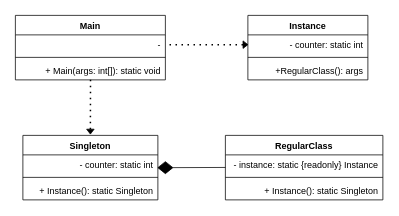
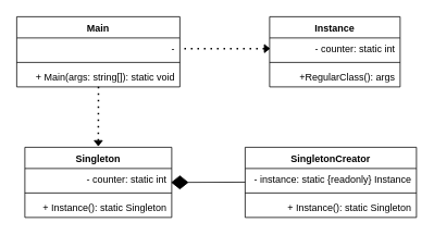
  <mxCell id="0" />
  <mxCell id="1" parent="0" />
  <mxCell id="2" value="Singleton" style="swimlane;fontStyle=1;align=center;verticalAlign=top;childLayout=stackLayout;horizontal=1;startSize=26;horizontalStack=0;resizeParent=1;resizeParentMax=0;resizeLast=0;collapsible=1;marginBottom=0;whiteSpace=wrap;html=1;" parent="1" vertex="1"><mxGeometry x="30" y="180" width="180" height="86" as="geometry" /></mxCell>
  <mxCell id="3" value="- counter: static int" style="text;strokeColor=none;fillColor=none;align=right;verticalAlign=top;spacingLeft=4;spacingRight=4;overflow=hidden;rotatable=0;points=[[0,0.5],[1,0.5]];portConstraint=eastwest;whiteSpace=wrap;html=1;" parent="2" vertex="1"><mxGeometry y="26" width="180" height="26" as="geometry" /></mxCell>
  <mxCell id="4" value="" style="line;strokeWidth=1;fillColor=none;align=left;verticalAlign=middle;spacingTop=-1;spacingLeft=3;spacingRight=3;rotatable=0;labelPosition=right;points=[];portConstraint=eastwest;strokeColor=inherit;" parent="2" vertex="1"><mxGeometry y="52" width="180" height="8" as="geometry" /></mxCell>
  <mxCell id="5" value="+ Instance(): static Singleton" style="text;strokeColor=none;fillColor=none;align=right;verticalAlign=top;spacingLeft=4;spacingRight=4;overflow=hidden;rotatable=0;points=[[0,0.5],[1,0.5]];portConstraint=eastwest;whiteSpace=wrap;html=1;" parent="2" vertex="1"><mxGeometry y="60" width="180" height="26" as="geometry" /></mxCell>
- <mxCell id="6" value="RegularClass" style="swimlane;fontStyle=1;align=center;verticalAlign=top;childLayout=stackLayout;horizontal=1;startSize=26;horizontalStack=0;resizeParent=1;resizeParentMax=0;resizeLast=0;collapsible=1;marginBottom=0;whiteSpace=wrap;html=1;" parent="1" vertex="1"><mxGeometry x="300" y="180" width="210" height="86" as="geometry" /></mxCell>
+ <mxCell id="6" value="SingletonCreator" style="swimlane;fontStyle=1;align=center;verticalAlign=top;childLayout=stackLayout;horizontal=1;startSize=26;horizontalStack=0;resizeParent=1;resizeParentMax=0;resizeLast=0;collapsible=1;marginBottom=0;whiteSpace=wrap;html=1;" parent="1" vertex="1"><mxGeometry x="300" y="180" width="210" height="86" as="geometry" /></mxCell>
  <mxCell id="7" value="- instance: static {readonly} Instance" style="text;strokeColor=none;fillColor=none;align=right;verticalAlign=top;spacingLeft=4;spacingRight=4;overflow=hidden;rotatable=0;points=[[0,0.5],[1,0.5]];portConstraint=eastwest;whiteSpace=wrap;html=1;" parent="6" vertex="1"><mxGeometry y="26" width="210" height="26" as="geometry" /></mxCell>
  <mxCell id="8" value="" style="line;strokeWidth=1;fillColor=none;align=left;verticalAlign=middle;spacingTop=-1;spacingLeft=3;spacingRight=3;rotatable=0;labelPosition=right;points=[];portConstraint=eastwest;strokeColor=inherit;" parent="6" vertex="1"><mxGeometry y="52" width="210" height="8" as="geometry" /></mxCell>
  <mxCell id="9" value="+ Instance(): static Singleton" style="text;strokeColor=none;fillColor=none;align=right;verticalAlign=top;spacingLeft=4;spacingRight=4;overflow=hidden;rotatable=0;points=[[0,0.5],[1,0.5]];portConstraint=eastwest;whiteSpace=wrap;html=1;" parent="6" vertex="1"><mxGeometry y="60" width="210" height="26" as="geometry" /></mxCell>
  <mxCell id="10" value="Instance" style="swimlane;fontStyle=1;align=center;verticalAlign=top;childLayout=stackLayout;horizontal=1;startSize=26;horizontalStack=0;resizeParent=1;resizeParentMax=0;resizeLast=0;collapsible=1;marginBottom=0;whiteSpace=wrap;html=1;" parent="1" vertex="1"><mxGeometry x="330" y="20" width="160" height="86" as="geometry" /></mxCell>
  <mxCell id="11" value="- counter: static int" style="text;strokeColor=none;fillColor=none;align=right;verticalAlign=top;spacingLeft=4;spacingRight=4;overflow=hidden;rotatable=0;points=[[0,0.5],[1,0.5]];portConstraint=eastwest;whiteSpace=wrap;html=1;" parent="10" vertex="1"><mxGeometry y="26" width="160" height="26" as="geometry" /></mxCell>
  <mxCell id="12" value="" style="line;strokeWidth=1;fillColor=none;align=left;verticalAlign=middle;spacingTop=-1;spacingLeft=3;spacingRight=3;rotatable=0;labelPosition=right;points=[];portConstraint=eastwest;strokeColor=inherit;" parent="10" vertex="1"><mxGeometry y="52" width="160" height="8" as="geometry" /></mxCell>
  <mxCell id="13" value="+RegularClass(): args" style="text;strokeColor=none;fillColor=none;align=right;verticalAlign=top;spacingLeft=4;spacingRight=4;overflow=hidden;rotatable=0;points=[[0,0.5],[1,0.5]];portConstraint=eastwest;whiteSpace=wrap;html=1;" parent="10" vertex="1"><mxGeometry y="60" width="160" height="26" as="geometry" /></mxCell>
  <mxCell id="14" value="Main" style="swimlane;fontStyle=1;align=center;verticalAlign=top;childLayout=stackLayout;horizontal=1;startSize=26;horizontalStack=0;resizeParent=1;resizeParentMax=0;resizeLast=0;collapsible=1;marginBottom=0;whiteSpace=wrap;html=1;" parent="1" vertex="1"><mxGeometry x="20" y="20" width="200" height="86" as="geometry" /></mxCell>
  <mxCell id="15" value="-" style="text;strokeColor=none;fillColor=none;align=right;verticalAlign=top;spacingLeft=4;spacingRight=4;overflow=hidden;rotatable=0;points=[[0,0.5],[1,0.5]];portConstraint=eastwest;whiteSpace=wrap;html=1;" parent="14" vertex="1"><mxGeometry y="26" width="200" height="26" as="geometry" /></mxCell>
  <mxCell id="16" value="" style="line;strokeWidth=1;fillColor=none;align=left;verticalAlign=middle;spacingTop=-1;spacingLeft=3;spacingRight=3;rotatable=0;labelPosition=right;points=[];portConstraint=eastwest;strokeColor=inherit;" parent="14" vertex="1"><mxGeometry y="52" width="200" height="8" as="geometry" /></mxCell>
- <mxCell id="17" value="+ Main(args: int[]): static void" style="text;strokeColor=none;fillColor=none;align=right;verticalAlign=top;spacingLeft=4;spacingRight=4;overflow=hidden;rotatable=0;points=[[0,0.5],[1,0.5]];portConstraint=eastwest;whiteSpace=wrap;html=1;" parent="14" vertex="1"><mxGeometry y="60" width="200" height="26" as="geometry" /></mxCell>
+ <mxCell id="17" value="+ Main(args: string[]): static void" style="text;strokeColor=none;fillColor=none;align=right;verticalAlign=top;spacingLeft=4;spacingRight=4;overflow=hidden;rotatable=0;points=[[0,0.5],[1,0.5]];portConstraint=eastwest;whiteSpace=wrap;html=1;" parent="14" vertex="1"><mxGeometry y="60" width="200" height="26" as="geometry" /></mxCell>
  <mxCell id="18" value="" style="endArrow=none;dashed=1;html=1;dashPattern=1 3;strokeWidth=2;rounded=0;exitX=0;exitY=0.5;exitDx=0;exitDy=0;entryX=0.501;entryY=0.985;entryDx=0;entryDy=0;entryPerimeter=0;" parent="1" source="19" target="17" edge="1"><mxGeometry width="50" height="50" relative="1" as="geometry"><mxPoint x="90" y="150" as="sourcePoint" /><mxPoint x="123" y="110" as="targetPoint" /></mxGeometry></mxCell>
  <mxCell id="19" value="" style="triangle;whiteSpace=wrap;html=1;rotation=90;fillColor=#000000;" parent="1" vertex="1"><mxGeometry x="116.75" y="170" width="6.5" height="10" as="geometry" /></mxCell>
  <mxCell id="20" value="" style="endArrow=none;dashed=1;html=1;dashPattern=1 3;strokeWidth=2;rounded=0;exitX=0;exitY=0.5;exitDx=0;exitDy=0;entryX=1;entryY=0.5;entryDx=0;entryDy=0;" parent="1" source="22" target="15" edge="1"><mxGeometry width="50" height="50" relative="1" as="geometry"><mxPoint x="250" y="106" as="sourcePoint" /><mxPoint x="250" y="40" as="targetPoint" /></mxGeometry></mxCell>
  <mxCell id="21" value="" style="endArrow=none;dashed=1;html=1;dashPattern=1 3;strokeWidth=2;rounded=0;exitX=0;exitY=0.5;exitDx=0;exitDy=0;entryX=1;entryY=0.5;entryDx=0;entryDy=0;" parent="1" source="11" target="22" edge="1"><mxGeometry width="50" height="50" relative="1" as="geometry"><mxPoint x="330" y="59" as="sourcePoint" /><mxPoint x="220" y="59" as="targetPoint" /></mxGeometry></mxCell>
  <mxCell id="22" value="" style="triangle;whiteSpace=wrap;html=1;rotation=0;fillColor=#000000;" parent="1" vertex="1"><mxGeometry x="323.5" y="54" width="6.5" height="10" as="geometry" /></mxCell>
  <mxCell id="23" value="" style="rhombus;whiteSpace=wrap;html=1;fillColor=#000000;" parent="1" vertex="1"><mxGeometry x="210" y="215" width="20" height="16" as="geometry" /></mxCell>
  <mxCell id="24" value="" style="endArrow=none;html=1;rounded=0;entryX=0;entryY=0.645;entryDx=0;entryDy=0;exitX=1;exitY=0.5;exitDx=0;exitDy=0;entryPerimeter=0;" parent="1" source="23" target="7" edge="1"><mxGeometry width="50" height="50" relative="1" as="geometry"><mxPoint x="230" y="260" as="sourcePoint" /><mxPoint x="280" y="210" as="targetPoint" /></mxGeometry></mxCell>
